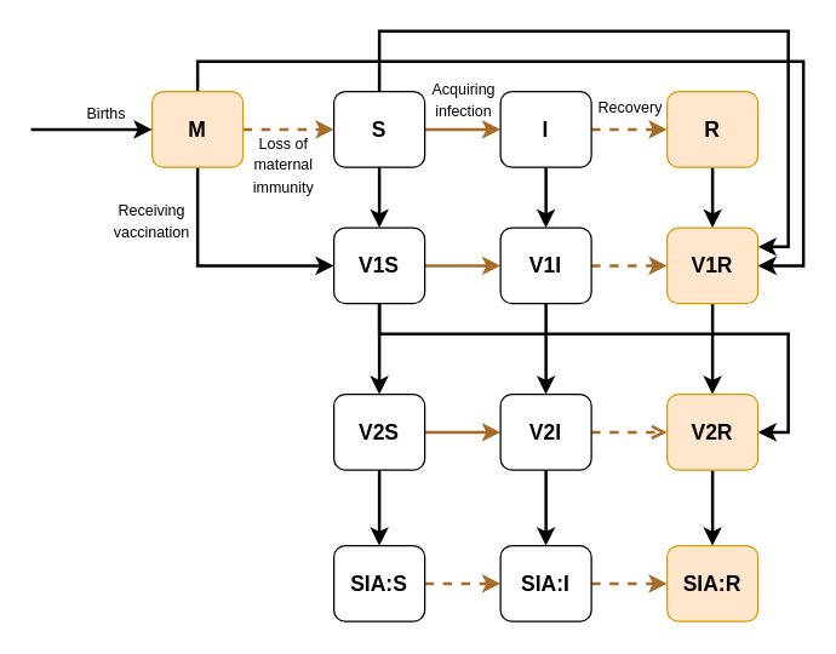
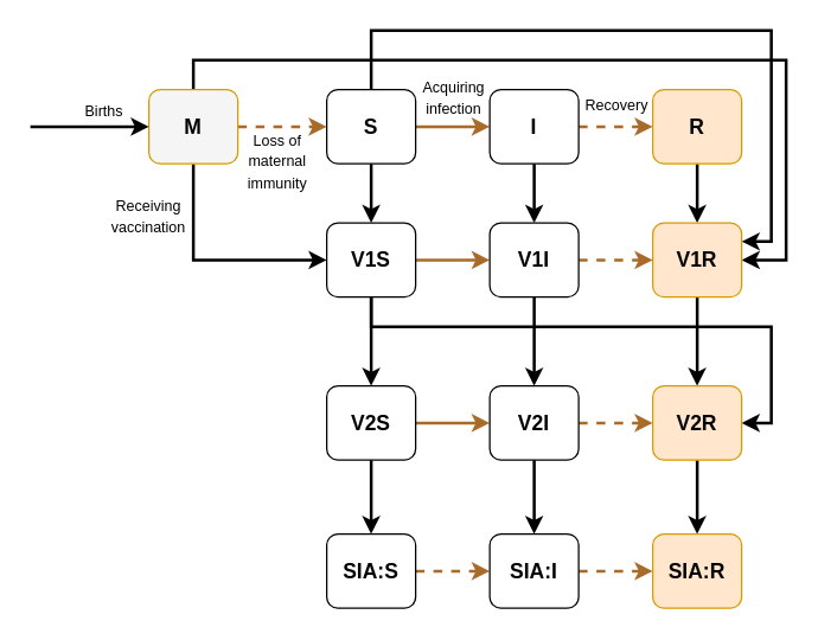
  <mxCell id="0" />
  <mxCell id="1" parent="0" />
  <mxCell id="2" style="edgeStyle=orthogonalEdgeStyle;rounded=0;orthogonalLoop=1;jettySize=auto;html=1;entryX=1;entryY=0.5;entryDx=0;entryDy=0;strokeWidth=2;" parent="1" source="5" target="23" edge="1"><mxGeometry relative="1" as="geometry"><Array as="points"><mxPoint x="130" y="40" /><mxPoint x="530" y="40" /><mxPoint x="530" y="175" /></Array></mxGeometry></mxCell>
  <mxCell id="3" value="" style="edgeStyle=orthogonalEdgeStyle;rounded=0;orthogonalLoop=1;jettySize=auto;html=1;strokeColor=#a86b29;strokeWidth=2;dashed=1;" parent="1" source="5" target="9" edge="1"><mxGeometry relative="1" as="geometry" /></mxCell>
  <mxCell id="4" style="edgeStyle=orthogonalEdgeStyle;rounded=0;orthogonalLoop=1;jettySize=auto;html=1;entryX=0;entryY=0.5;entryDx=0;entryDy=0;strokeWidth=2;" parent="1" source="5" target="18" edge="1"><mxGeometry relative="1" as="geometry"><Array as="points"><mxPoint x="130" y="175" /></Array></mxGeometry></mxCell>
- <mxCell id="5" value="M" style="rounded=1;whiteSpace=wrap;html=1;fillColor=#ffe6cc;strokeColor=#d79b00;fontStyle=1;fontSize=14;" parent="1" vertex="1"><mxGeometry x="100" y="60" width="60" height="50" as="geometry" /></mxCell>
+ <mxCell id="5" value="M" style="rounded=1;whiteSpace=wrap;html=1;fillColor=#f5f5f5;strokeColor=#d79b00;fontStyle=1;fontSize=14;" parent="1" vertex="1"><mxGeometry x="100" y="60" width="60" height="50" as="geometry" /></mxCell>
  <mxCell id="6" value="" style="edgeStyle=orthogonalEdgeStyle;rounded=0;orthogonalLoop=1;jettySize=auto;html=1;strokeWidth=2;" parent="1" source="9" target="18" edge="1"><mxGeometry relative="1" as="geometry" /></mxCell>
  <mxCell id="7" value="" style="edgeStyle=orthogonalEdgeStyle;rounded=0;orthogonalLoop=1;jettySize=auto;html=1;strokeColor=#a86b29;strokeWidth=2;" parent="1" source="9" target="12" edge="1"><mxGeometry relative="1" as="geometry" /></mxCell>
  <mxCell id="8" style="edgeStyle=orthogonalEdgeStyle;rounded=0;orthogonalLoop=1;jettySize=auto;html=1;entryX=1;entryY=0.25;entryDx=0;entryDy=0;strokeWidth=2;" parent="1" source="9" target="23" edge="1"><mxGeometry relative="1" as="geometry"><Array as="points"><mxPoint x="250" y="20" /><mxPoint x="520" y="20" /><mxPoint x="520" y="163" /></Array></mxGeometry></mxCell>
  <mxCell id="9" value="S" style="rounded=1;whiteSpace=wrap;html=1;fontStyle=1;fontSize=14;" parent="1" vertex="1"><mxGeometry x="220" y="60" width="60" height="50" as="geometry" /></mxCell>
  <mxCell id="10" value="" style="edgeStyle=orthogonalEdgeStyle;rounded=0;orthogonalLoop=1;jettySize=auto;html=1;strokeWidth=2;" parent="1" source="12" target="21" edge="1"><mxGeometry relative="1" as="geometry" /></mxCell>
  <mxCell id="11" value="" style="edgeStyle=orthogonalEdgeStyle;rounded=0;orthogonalLoop=1;jettySize=auto;html=1;strokeColor=#a86b29;strokeWidth=2;dashed=1;" parent="1" source="12" target="14" edge="1"><mxGeometry relative="1" as="geometry" /></mxCell>
  <mxCell id="12" value="I" style="rounded=1;whiteSpace=wrap;html=1;fontStyle=1;fontSize=14;" parent="1" vertex="1"><mxGeometry x="330" y="60" width="60" height="50" as="geometry" /></mxCell>
  <mxCell id="13" value="" style="edgeStyle=orthogonalEdgeStyle;rounded=0;orthogonalLoop=1;jettySize=auto;html=1;strokeWidth=2;" parent="1" source="14" target="23" edge="1"><mxGeometry relative="1" as="geometry" /></mxCell>
  <mxCell id="14" value="R" style="rounded=1;whiteSpace=wrap;html=1;fillColor=#ffe6cc;strokeColor=#d79b00;fontStyle=1;fontSize=14;" parent="1" vertex="1"><mxGeometry x="440" y="60" width="60" height="50" as="geometry" /></mxCell>
  <mxCell id="15" value="" style="edgeStyle=orthogonalEdgeStyle;rounded=0;orthogonalLoop=1;jettySize=auto;html=1;strokeWidth=2;strokeColor=#a86b29;" parent="1" source="18" target="21" edge="1"><mxGeometry relative="1" as="geometry" /></mxCell>
  <mxCell id="16" value="" style="edgeStyle=orthogonalEdgeStyle;rounded=0;orthogonalLoop=1;jettySize=auto;html=1;strokeWidth=2;" parent="1" source="18" target="26" edge="1"><mxGeometry relative="1" as="geometry" /></mxCell>
  <mxCell id="17" style="edgeStyle=orthogonalEdgeStyle;rounded=0;orthogonalLoop=1;jettySize=auto;html=1;exitX=1;exitY=0.75;exitDx=0;exitDy=0;entryX=1;entryY=0.5;entryDx=0;entryDy=0;strokeWidth=2;" parent="1" source="18" target="31" edge="1"><mxGeometry relative="1" as="geometry"><Array as="points"><mxPoint x="250" y="188" /><mxPoint x="250" y="220" /><mxPoint x="520" y="220" /><mxPoint x="520" y="285" /></Array></mxGeometry></mxCell>
  <mxCell id="18" value="V1S" style="rounded=1;whiteSpace=wrap;html=1;fontStyle=1;fontSize=14;" parent="1" vertex="1"><mxGeometry x="220" y="150" width="60" height="50" as="geometry" /></mxCell>
  <mxCell id="19" value="" style="edgeStyle=orthogonalEdgeStyle;rounded=0;orthogonalLoop=1;jettySize=auto;html=1;strokeWidth=2;dashed=1;strokeColor=#a86b29;" parent="1" source="21" target="23" edge="1"><mxGeometry relative="1" as="geometry" /></mxCell>
  <mxCell id="20" value="" style="edgeStyle=orthogonalEdgeStyle;rounded=0;orthogonalLoop=1;jettySize=auto;html=1;strokeWidth=2;" parent="1" source="21" target="29" edge="1"><mxGeometry relative="1" as="geometry" /></mxCell>
  <mxCell id="21" value="V1I" style="rounded=1;whiteSpace=wrap;html=1;fontStyle=1;fontSize=14;" parent="1" vertex="1"><mxGeometry x="330" y="150" width="60" height="50" as="geometry" /></mxCell>
  <mxCell id="22" value="" style="edgeStyle=orthogonalEdgeStyle;rounded=0;orthogonalLoop=1;jettySize=auto;html=1;strokeWidth=2;" parent="1" source="23" target="31" edge="1"><mxGeometry relative="1" as="geometry" /></mxCell>
  <mxCell id="23" value="V1R" style="rounded=1;whiteSpace=wrap;html=1;fillColor=#ffe6cc;strokeColor=#d79b00;fontStyle=1;fontSize=14;" parent="1" vertex="1"><mxGeometry x="440" y="150" width="60" height="50" as="geometry" /></mxCell>
  <mxCell id="24" value="" style="edgeStyle=orthogonalEdgeStyle;rounded=0;orthogonalLoop=1;jettySize=auto;html=1;strokeWidth=2;strokeColor=#a86b29;" parent="1" source="26" target="29" edge="1"><mxGeometry relative="1" as="geometry" /></mxCell>
  <mxCell id="25" value="" style="edgeStyle=orthogonalEdgeStyle;rounded=0;orthogonalLoop=1;jettySize=auto;html=1;strokeWidth=2;" parent="1" source="26" target="33" edge="1"><mxGeometry relative="1" as="geometry" /></mxCell>
  <mxCell id="26" value="V2S" style="rounded=1;whiteSpace=wrap;html=1;fontStyle=1;fontSize=14;" parent="1" vertex="1"><mxGeometry x="220" y="260" width="60" height="50" as="geometry" /></mxCell>
- <mxCell id="27" value="" style="edgeStyle=orthogonalEdgeStyle;rounded=0;orthogonalLoop=1;jettySize=auto;html=1;strokeWidth=2;dashed=1;strokeColor=#a86b29;endArrow=open;" parent="1" source="29" target="31" edge="1"><mxGeometry relative="1" as="geometry" /></mxCell>
+ <mxCell id="27" value="" style="edgeStyle=orthogonalEdgeStyle;rounded=0;orthogonalLoop=1;jettySize=auto;html=1;strokeWidth=2;dashed=1;strokeColor=#a86b29;" parent="1" source="29" target="31" edge="1"><mxGeometry relative="1" as="geometry" /></mxCell>
  <mxCell id="28" value="" style="edgeStyle=orthogonalEdgeStyle;rounded=0;orthogonalLoop=1;jettySize=auto;html=1;strokeWidth=2;" parent="1" source="29" target="35" edge="1"><mxGeometry relative="1" as="geometry" /></mxCell>
  <mxCell id="29" value="V2I" style="rounded=1;whiteSpace=wrap;html=1;fontStyle=1;fontSize=14;" parent="1" vertex="1"><mxGeometry x="330" y="260" width="60" height="50" as="geometry" /></mxCell>
  <mxCell id="30" value="" style="edgeStyle=orthogonalEdgeStyle;rounded=0;orthogonalLoop=1;jettySize=auto;html=1;strokeWidth=2;" parent="1" source="31" target="36" edge="1"><mxGeometry relative="1" as="geometry" /></mxCell>
  <mxCell id="31" value="V2R" style="rounded=1;whiteSpace=wrap;html=1;fillColor=#ffe6cc;strokeColor=#d79b00;fontStyle=1;fontSize=14;" parent="1" vertex="1"><mxGeometry x="440" y="260" width="60" height="50" as="geometry" /></mxCell>
  <mxCell id="32" value="" style="edgeStyle=orthogonalEdgeStyle;rounded=0;orthogonalLoop=1;jettySize=auto;html=1;strokeWidth=2;strokeColor=#a86b29;dashed=1;" parent="1" source="33" target="35" edge="1"><mxGeometry relative="1" as="geometry" /></mxCell>
  <mxCell id="33" value="SIA:S" style="rounded=1;whiteSpace=wrap;html=1;fontStyle=1;fontSize=14;" parent="1" vertex="1"><mxGeometry x="220" y="360" width="60" height="50" as="geometry" /></mxCell>
  <mxCell id="34" value="" style="edgeStyle=orthogonalEdgeStyle;rounded=0;orthogonalLoop=1;jettySize=auto;html=1;strokeWidth=2;dashed=1;strokeColor=#a86b29;" parent="1" source="35" target="36" edge="1"><mxGeometry relative="1" as="geometry" /></mxCell>
  <mxCell id="35" value="SIA:I" style="rounded=1;whiteSpace=wrap;html=1;fontStyle=1;fontSize=14;" parent="1" vertex="1"><mxGeometry x="330" y="360" width="60" height="50" as="geometry" /></mxCell>
  <mxCell id="36" value="SIA:R" style="rounded=1;whiteSpace=wrap;html=1;fillColor=#ffe6cc;strokeColor=#d79b00;fontStyle=1;fontSize=14;" parent="1" vertex="1"><mxGeometry x="440" y="360" width="60" height="50" as="geometry" /></mxCell>
  <mxCell id="37" value="&lt;font style=&quot;font-size: 10px;&quot;&gt;Receiving vaccination&lt;/font&gt;" style="text;html=1;align=center;verticalAlign=middle;whiteSpace=wrap;rounded=0;" parent="1" vertex="1"><mxGeometry x="70" y="130" width="60" height="30" as="geometry" /></mxCell>
  <mxCell id="38" value="&lt;font style=&quot;font-size: 10px;&quot;&gt;Loss of maternal immunity&lt;/font&gt;" style="text;html=1;align=center;verticalAlign=middle;whiteSpace=wrap;rounded=0;" parent="1" vertex="1"><mxGeometry x="157" y="93" width="60" height="30" as="geometry" /></mxCell>
  <mxCell id="39" value="&lt;font style=&quot;font-size: 10px;&quot;&gt;Acquiring infection&lt;/font&gt;" style="text;html=1;align=center;verticalAlign=middle;whiteSpace=wrap;rounded=0;" parent="1" vertex="1"><mxGeometry x="276" y="50" width="60" height="30" as="geometry" /></mxCell>
  <mxCell id="40" value="&lt;font style=&quot;font-size: 10px;&quot;&gt;Recovery&lt;/font&gt;" style="text;html=1;align=center;verticalAlign=middle;whiteSpace=wrap;rounded=0;" parent="1" vertex="1"><mxGeometry x="386" y="55" width="60" height="30" as="geometry" /></mxCell>
  <mxCell id="41" value="" style="endArrow=classic;html=1;rounded=0;strokeWidth=2;" edge="1" parent="1"><mxGeometry width="50" height="50" relative="1" as="geometry"><mxPoint x="20" y="85" as="sourcePoint" /><mxPoint x="100" y="85" as="targetPoint" /></mxGeometry></mxCell>
  <mxCell id="42" value="&lt;font style=&quot;font-size: 10px;&quot;&gt;Births&lt;/font&gt;" style="text;html=1;align=center;verticalAlign=middle;whiteSpace=wrap;rounded=0;" vertex="1" parent="1"><mxGeometry x="49" y="59" width="42" height="30" as="geometry" /></mxCell>
